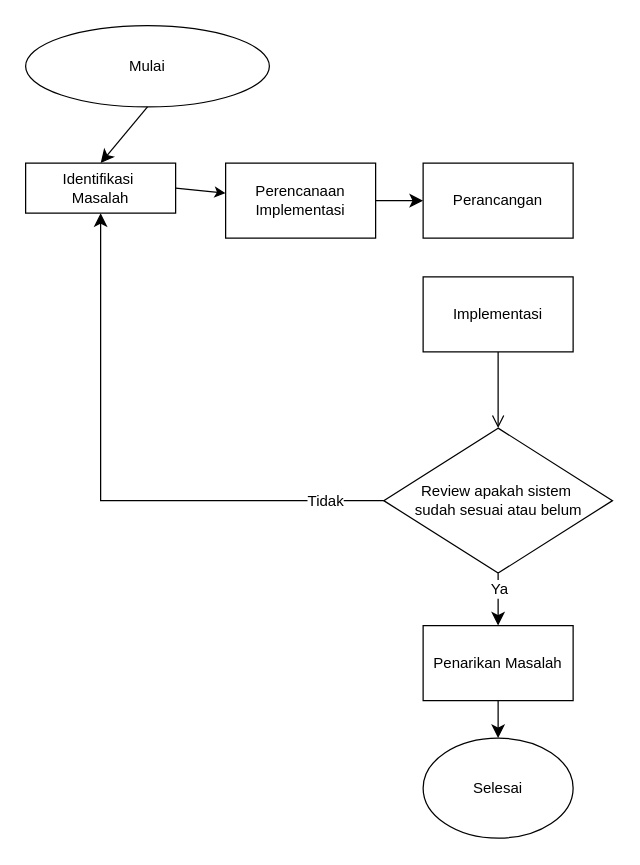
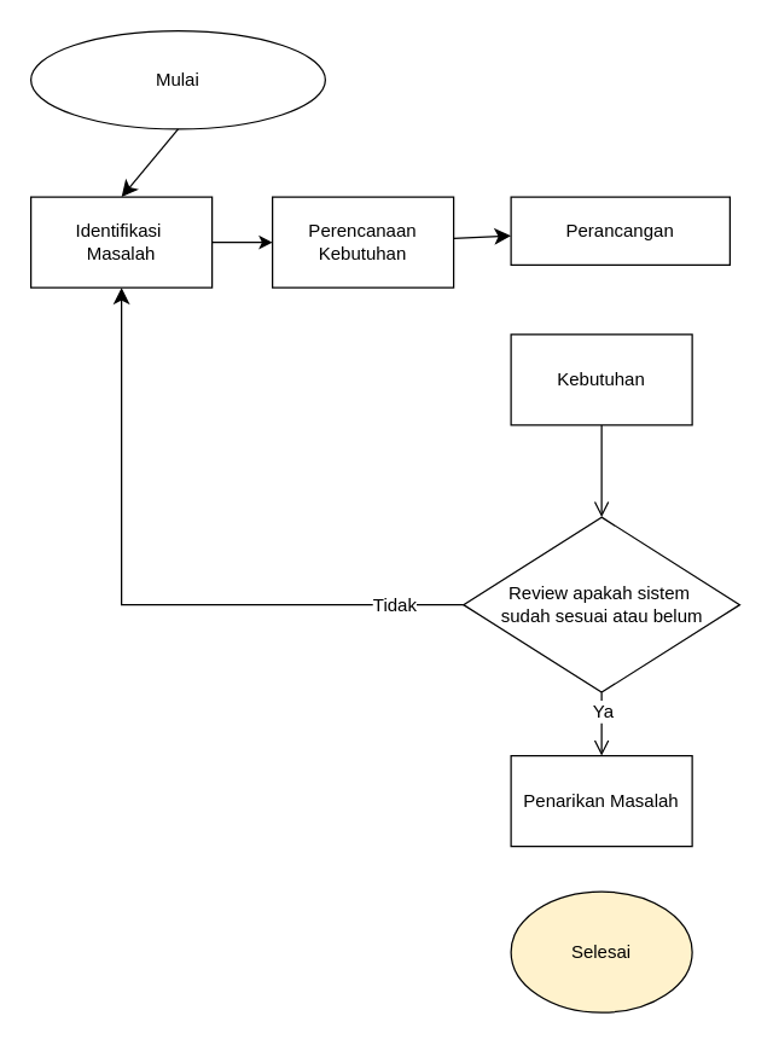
  <mxCell id="0" />
  <mxCell id="1" parent="0" />
- <mxCell id="2" value="Selesai" style="ellipse;whiteSpace=wrap;html=1;" vertex="1" parent="1"><mxGeometry x="338" y="590" width="120" height="80" as="geometry" /></mxCell>
+ <mxCell id="2" value="Selesai" style="ellipse;whiteSpace=wrap;html=1;fillColor=#fff2cc;" vertex="1" parent="1"><mxGeometry x="338" y="590" width="120" height="80" as="geometry" /></mxCell>
  <mxCell id="3" value="Mulai" style="ellipse;whiteSpace=wrap;html=1;" vertex="1" parent="1"><mxGeometry x="20" y="20" width="195" height="65" as="geometry" /></mxCell>
  <mxCell id="4" value="" style="endArrow=classic;html=1;rounded=0;fontSize=12;startSize=8;endSize=8;curved=1;exitX=0.5;exitY=1;exitDx=0;exitDy=0;entryX=0.5;entryY=0;entryDx=0;entryDy=0;" edge="1" parent="1" source="3" target="16"><mxGeometry width="50" height="50" relative="1" as="geometry"><mxPoint x="149" y="423" as="sourcePoint" /><mxPoint x="57" y="144" as="targetPoint" /></mxGeometry></mxCell>
- <mxCell id="5" value="Perencanaan Implementasi" style="rounded=0;whiteSpace=wrap;html=1;" vertex="1" parent="1"><mxGeometry x="180" y="130" width="120" height="60" as="geometry" /></mxCell>
- <mxCell id="6" value="Implementasi" style="rounded=0;whiteSpace=wrap;html=1;" vertex="1" parent="1"><mxGeometry x="338" y="221" width="120" height="60" as="geometry" /></mxCell>
+ <mxCell id="5" value="Perencanaan Kebutuhan" style="rounded=0;whiteSpace=wrap;html=1;" vertex="1" parent="1"><mxGeometry x="180" y="130" width="120" height="60" as="geometry" /></mxCell>
+ <mxCell id="6" value="Kebutuhan" style="rounded=0;whiteSpace=wrap;html=1;" vertex="1" parent="1"><mxGeometry x="338" y="221" width="120" height="60" as="geometry" /></mxCell>
  <mxCell id="7" value="Penarikan Masalah" style="rounded=0;whiteSpace=wrap;html=1;" vertex="1" parent="1"><mxGeometry x="338" y="500" width="120" height="60" as="geometry" /></mxCell>
  <mxCell id="8" value="" style="endArrow=classic;html=1;rounded=0;fontSize=12;startSize=8;endSize=8;curved=1;" edge="1" parent="1" source="5" target="18"><mxGeometry width="50" height="50" relative="1" as="geometry"><mxPoint x="76" y="487" as="sourcePoint" /><mxPoint x="126" y="437" as="targetPoint" /></mxGeometry></mxCell>
  <mxCell id="9" value="" style="endArrow=open;html=1;rounded=0;fontSize=12;startSize=8;endSize=8;curved=1;entryX=0.5;entryY=0;entryDx=0;entryDy=0;" edge="1" parent="1" source="6" target="15"><mxGeometry width="50" height="50" relative="1" as="geometry"><mxPoint x="76" y="487" as="sourcePoint" /><mxPoint x="39.5" y="527" as="targetPoint" /></mxGeometry></mxCell>
- <mxCell id="10" value="" style="endArrow=classic;html=1;rounded=0;fontSize=12;startSize=8;endSize=8;curved=1;exitX=0.5;exitY=1;exitDx=0;exitDy=0;entryX=0.5;entryY=0;entryDx=0;entryDy=0;" edge="1" parent="1" source="15" target="7"><mxGeometry width="50" height="50" relative="1" as="geometry"><mxPoint x="39.5" y="652" as="sourcePoint" /><mxPoint x="93" y="565" as="targetPoint" /></mxGeometry></mxCell>
+ <mxCell id="10" value="" style="endArrow=open;html=1;rounded=0;fontSize=12;startSize=8;endSize=8;curved=1;exitX=0.5;exitY=1;exitDx=0;exitDy=0;entryX=0.5;entryY=0;entryDx=0;entryDy=0;" edge="1" parent="1" source="15" target="7"><mxGeometry width="50" height="50" relative="1" as="geometry"><mxPoint x="39.5" y="652" as="sourcePoint" /><mxPoint x="93" y="565" as="targetPoint" /></mxGeometry></mxCell>
  <mxCell id="11" value="Ya" style="edgeLabel;html=1;align=center;verticalAlign=middle;resizable=0;points=[];fontSize=12;" vertex="1" connectable="0" parent="10"><mxGeometry x="-0.065" y="-2" relative="1" as="geometry"><mxPoint x="2" y="-8" as="offset" /></mxGeometry></mxCell>
- <mxCell id="12" value="" style="endArrow=classic;html=1;rounded=0;fontSize=12;startSize=8;endSize=8;curved=1;exitX=0.5;exitY=1;exitDx=0;exitDy=0;entryX=0.5;entryY=0;entryDx=0;entryDy=0;" edge="1" parent="1" source="7" target="2"><mxGeometry width="50" height="50" relative="1" as="geometry"><mxPoint x="43" y="744" as="sourcePoint" /><mxPoint x="93" y="694" as="targetPoint" /></mxGeometry></mxCell>
  <mxCell id="13" value="" style="edgeStyle=none;curved=0;rounded=0;orthogonalLoop=1;jettySize=auto;html=1;fontSize=12;startSize=8;endSize=8;exitX=0;exitY=0.5;exitDx=0;exitDy=0;" edge="1" parent="1" source="15" target="16"><mxGeometry relative="1" as="geometry"><mxPoint x="40" y="322" as="targetPoint" /><Array as="points"><mxPoint x="80" y="400" /></Array></mxGeometry></mxCell>
  <mxCell id="14" value="Tidak" style="edgeLabel;html=1;align=center;verticalAlign=middle;resizable=0;points=[];fontSize=12;" vertex="1" connectable="0" parent="13"><mxGeometry x="-0.898" y="2" relative="1" as="geometry"><mxPoint x="-24" y="-2" as="offset" /></mxGeometry></mxCell>
  <mxCell id="15" value="Review apakah sistem&amp;nbsp;&lt;div&gt;sudah sesuai atau belum&lt;/div&gt;" style="rhombus;whiteSpace=wrap;html=1;" vertex="1" parent="1"><mxGeometry x="306.5" y="342" width="183" height="116" as="geometry" /></mxCell>
- <mxCell id="16" value="Identifikasi&amp;nbsp;&lt;div&gt;Masalah&lt;/div&gt;" style="rounded=0;whiteSpace=wrap;html=1;" vertex="1" parent="1"><mxGeometry x="20" y="130" width="120" height="40" as="geometry" /></mxCell>
+ <mxCell id="16" value="Identifikasi&amp;nbsp;&lt;div&gt;Masalah&lt;/div&gt;" style="rounded=0;whiteSpace=wrap;html=1;" vertex="1" parent="1"><mxGeometry x="20" y="130" width="120" height="60" as="geometry" /></mxCell>
  <mxCell id="17" value="" style="endArrow=classic;html=1;rounded=0;exitX=1;exitY=0.5;exitDx=0;exitDy=0;" edge="1" parent="1" source="16" target="5"><mxGeometry width="50" height="50" relative="1" as="geometry"><mxPoint x="-6" y="215" as="sourcePoint" /><mxPoint x="44" y="165" as="targetPoint" /></mxGeometry></mxCell>
- <mxCell id="18" value="Perancangan" style="rounded=0;whiteSpace=wrap;html=1;" vertex="1" parent="1"><mxGeometry x="338" y="130" width="120" height="60" as="geometry" /></mxCell>
+ <mxCell id="18" value="Perancangan" style="rounded=0;whiteSpace=wrap;html=1;" vertex="1" parent="1"><mxGeometry x="338" y="130" width="145" height="45" as="geometry" /></mxCell>
